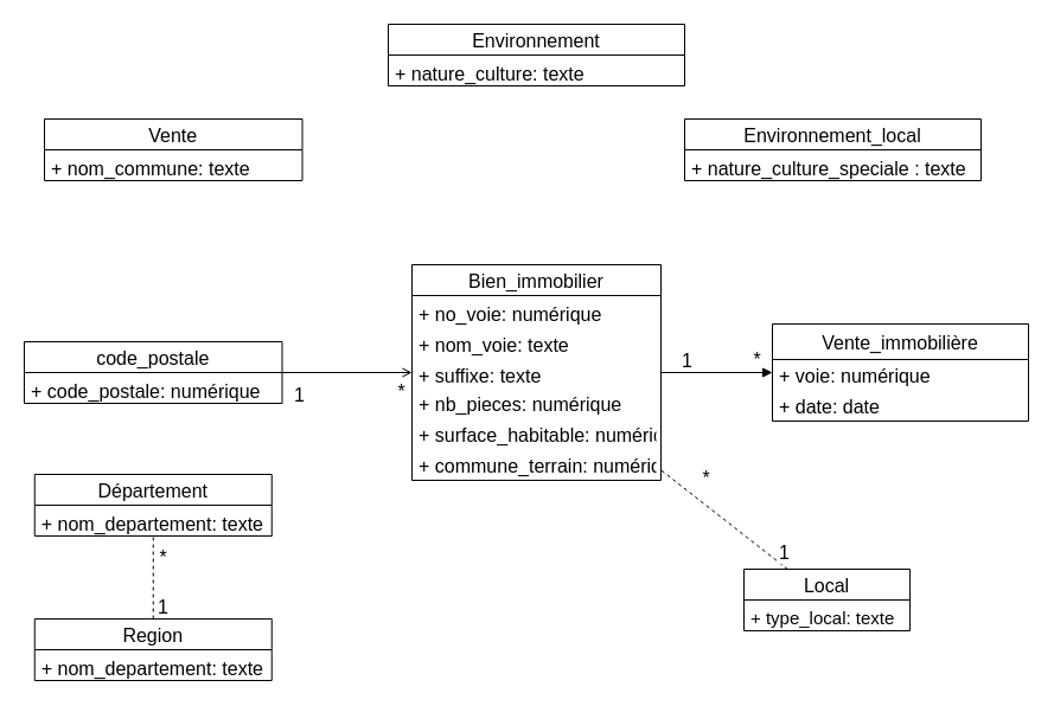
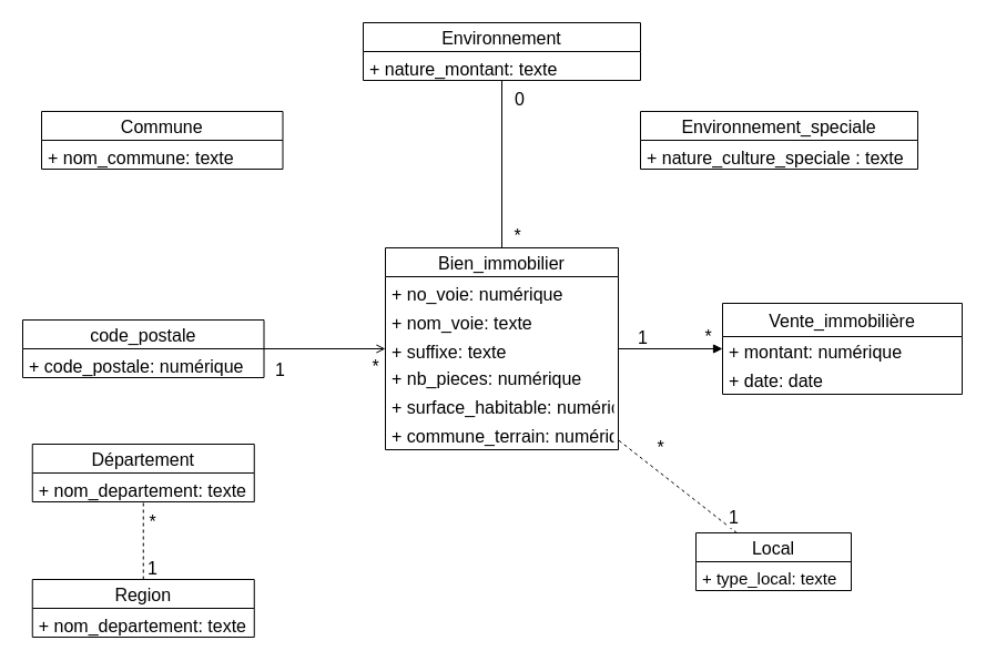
  <mxCell id="0" />
  <mxCell id="1" parent="0" />
  <mxCell id="2" value="Bien_immobilier" style="swimlane;fontStyle=0;childLayout=stackLayout;horizontal=1;startSize=26;fillColor=none;horizontalStack=0;resizeParent=1;resizeParentMax=0;resizeLast=0;collapsible=1;marginBottom=0;fontSize=16;" parent="1" vertex="1"><mxGeometry x="347" y="223" width="210" height="182" as="geometry" /></mxCell>
  <mxCell id="3" value="+ no_voie: numérique" style="text;strokeColor=none;fillColor=none;align=left;verticalAlign=top;spacingLeft=4;spacingRight=4;overflow=hidden;rotatable=0;points=[[0,0.5],[1,0.5]];portConstraint=eastwest;fontSize=16;" parent="2" vertex="1"><mxGeometry y="26" width="210" height="26" as="geometry" /></mxCell>
  <mxCell id="4" value="+ nom_voie: texte" style="text;strokeColor=none;fillColor=none;align=left;verticalAlign=top;spacingLeft=4;spacingRight=4;overflow=hidden;rotatable=0;points=[[0,0.5],[1,0.5]];portConstraint=eastwest;fontSize=16;" parent="2" vertex="1"><mxGeometry y="52" width="210" height="26" as="geometry" /></mxCell>
  <mxCell id="5" value="+ suffixe: texte" style="text;strokeColor=none;fillColor=none;align=left;verticalAlign=top;spacingLeft=4;spacingRight=4;overflow=hidden;rotatable=0;points=[[0,0.5],[1,0.5]];portConstraint=eastwest;fontSize=16;" parent="2" vertex="1"><mxGeometry y="78" width="210" height="26" as="geometry" /></mxCell>
  <mxCell id="6" value="+ nb_pieces: numérique" style="text;strokeColor=none;fillColor=none;align=left;verticalAlign=middle;spacingLeft=4;spacingRight=4;overflow=hidden;rotatable=0;points=[[0,0.5],[1,0.5]];portConstraint=eastwest;fontSize=16;horizontal=1;" parent="2" vertex="1"><mxGeometry y="104" width="210" height="26" as="geometry" /></mxCell>
  <mxCell id="7" value="+ surface_habitable: numérique" style="text;strokeColor=none;fillColor=none;align=left;verticalAlign=middle;spacingLeft=4;spacingRight=4;overflow=hidden;rotatable=0;points=[[0,0.5],[1,0.5]];portConstraint=eastwest;fontSize=16;horizontal=1;" parent="2" vertex="1"><mxGeometry y="130" width="210" height="26" as="geometry" /></mxCell>
  <mxCell id="8" value="+ commune_terrain: numérique" style="text;strokeColor=none;fillColor=none;align=left;verticalAlign=middle;spacingLeft=4;spacingRight=4;overflow=hidden;rotatable=0;points=[[0,0.5],[1,0.5]];portConstraint=eastwest;fontSize=16;horizontal=1;" parent="2" vertex="1"><mxGeometry y="156" width="210" height="26" as="geometry" /></mxCell>
  <mxCell id="9" value="Vente_immobilière" style="swimlane;fontStyle=0;childLayout=stackLayout;horizontal=1;startSize=30;fillColor=none;horizontalStack=0;resizeParent=1;resizeParentMax=0;resizeLast=0;collapsible=1;marginBottom=0;fontSize=16;verticalAlign=middle;align=center;" parent="1" vertex="1"><mxGeometry x="651" y="273" width="216" height="82" as="geometry" /></mxCell>
- <mxCell id="10" value="+ voie: numérique" style="text;strokeColor=none;fillColor=none;align=left;verticalAlign=middle;spacingLeft=4;spacingRight=4;overflow=hidden;rotatable=0;points=[[0,0.5],[1,0.5]];portConstraint=eastwest;fontSize=16;horizontal=1;" parent="9" vertex="1"><mxGeometry y="30" width="216" height="26" as="geometry" /></mxCell>
+ <mxCell id="10" value="+ montant: numérique" style="text;strokeColor=none;fillColor=none;align=left;verticalAlign=middle;spacingLeft=4;spacingRight=4;overflow=hidden;rotatable=0;points=[[0,0.5],[1,0.5]];portConstraint=eastwest;fontSize=16;horizontal=1;" parent="9" vertex="1"><mxGeometry y="30" width="216" height="26" as="geometry" /></mxCell>
  <mxCell id="11" value="+ date: date" style="text;strokeColor=none;fillColor=none;align=left;verticalAlign=middle;spacingLeft=4;spacingRight=4;overflow=hidden;rotatable=0;points=[[0,0.5],[1,0.5]];portConstraint=eastwest;fontSize=16;horizontal=1;" parent="9" vertex="1"><mxGeometry y="56" width="216" height="26" as="geometry" /></mxCell>
  <mxCell id="12" value="Local" style="swimlane;fontStyle=0;childLayout=stackLayout;horizontal=1;startSize=26;fillColor=none;horizontalStack=0;resizeParent=1;resizeParentMax=0;resizeLast=0;collapsible=1;marginBottom=0;fontSize=16;" parent="1" vertex="1"><mxGeometry x="627" y="480" width="140" height="52" as="geometry" /></mxCell>
  <mxCell id="13" value="+ type_local: texte" style="text;strokeColor=none;fillColor=none;align=left;verticalAlign=top;spacingLeft=4;spacingRight=4;overflow=hidden;rotatable=0;points=[[0,0.5],[1,0.5]];portConstraint=eastwest;fontSize=15;" parent="12" vertex="1"><mxGeometry y="26" width="140" height="26" as="geometry" /></mxCell>
- <mxCell id="14" value="Environnement_local" style="swimlane;fontStyle=0;childLayout=stackLayout;horizontal=1;startSize=26;fillColor=none;horizontalStack=0;resizeParent=1;resizeParentMax=0;resizeLast=0;collapsible=1;marginBottom=0;fontSize=16;" parent="1" vertex="1"><mxGeometry x="577" y="100" width="250" height="52" as="geometry" /></mxCell>
+ <mxCell id="14" value="Environnement_speciale" style="swimlane;fontStyle=0;childLayout=stackLayout;horizontal=1;startSize=26;fillColor=none;horizontalStack=0;resizeParent=1;resizeParentMax=0;resizeLast=0;collapsible=1;marginBottom=0;fontSize=16;" parent="1" vertex="1"><mxGeometry x="577" y="100" width="250" height="52" as="geometry" /></mxCell>
  <mxCell id="15" value="+ nature_culture_speciale : texte" style="text;strokeColor=none;fillColor=none;align=left;verticalAlign=top;spacingLeft=4;spacingRight=4;overflow=hidden;rotatable=0;points=[[0,0.5],[1,0.5]];portConstraint=eastwest;fontSize=16;" parent="14" vertex="1"><mxGeometry y="26" width="250" height="26" as="geometry" /></mxCell>
- <mxCell id="16" value="Vente" style="swimlane;fontStyle=0;childLayout=stackLayout;horizontal=1;startSize=26;fillColor=none;horizontalStack=0;resizeParent=1;resizeParentMax=0;resizeLast=0;collapsible=1;marginBottom=0;fontSize=16;" parent="1" vertex="1"><mxGeometry x="37" y="100" width="217.5" height="52" as="geometry" /></mxCell>
+ <mxCell id="16" value="Commune" style="swimlane;fontStyle=0;childLayout=stackLayout;horizontal=1;startSize=26;fillColor=none;horizontalStack=0;resizeParent=1;resizeParentMax=0;resizeLast=0;collapsible=1;marginBottom=0;fontSize=16;" parent="1" vertex="1"><mxGeometry x="37" y="100" width="217.5" height="52" as="geometry" /></mxCell>
  <mxCell id="17" value="+ nom_commune: texte" style="text;strokeColor=none;fillColor=none;align=left;verticalAlign=top;spacingLeft=4;spacingRight=4;overflow=hidden;rotatable=0;points=[[0,0.5],[1,0.5]];portConstraint=eastwest;fontSize=16;" parent="16" vertex="1"><mxGeometry y="26" width="217.5" height="26" as="geometry" /></mxCell>
  <mxCell id="18" value="Département" style="swimlane;fontStyle=0;childLayout=stackLayout;horizontal=1;startSize=26;fillColor=none;horizontalStack=0;resizeParent=1;resizeParentMax=0;resizeLast=0;collapsible=1;marginBottom=0;fontSize=16;" parent="1" vertex="1"><mxGeometry x="28.75" y="400" width="200" height="52" as="geometry" /></mxCell>
  <mxCell id="19" value="+ nom_departement: texte" style="text;strokeColor=none;fillColor=none;align=left;verticalAlign=top;spacingLeft=4;spacingRight=4;overflow=hidden;rotatable=0;points=[[0,0.5],[1,0.5]];portConstraint=eastwest;fontSize=16;" parent="18" vertex="1"><mxGeometry y="26" width="200" height="26" as="geometry" /></mxCell>
  <mxCell id="20" value="Environnement" style="swimlane;fontStyle=0;childLayout=stackLayout;horizontal=1;startSize=26;fillColor=none;horizontalStack=0;resizeParent=1;resizeParentMax=0;resizeLast=0;collapsible=1;marginBottom=0;fontSize=16;" parent="1" vertex="1"><mxGeometry x="327" y="20" width="250" height="52" as="geometry" /></mxCell>
- <mxCell id="21" value="+ nature_culture: texte" style="text;strokeColor=none;fillColor=none;align=left;verticalAlign=top;spacingLeft=4;spacingRight=4;overflow=hidden;rotatable=0;points=[[0,0.5],[1,0.5]];portConstraint=eastwest;fontSize=16;" parent="20" vertex="1"><mxGeometry y="26" width="250" height="26" as="geometry" /></mxCell>
+ <mxCell id="21" value="+ nature_montant: texte" style="text;strokeColor=none;fillColor=none;align=left;verticalAlign=top;spacingLeft=4;spacingRight=4;overflow=hidden;rotatable=0;points=[[0,0.5],[1,0.5]];portConstraint=eastwest;fontSize=16;" parent="20" vertex="1"><mxGeometry y="26" width="250" height="26" as="geometry" /></mxCell>
  <mxCell id="22" value="code_postale" style="swimlane;fontStyle=0;childLayout=stackLayout;horizontal=1;startSize=26;fillColor=none;horizontalStack=0;resizeParent=1;resizeParentMax=0;resizeLast=0;collapsible=1;marginBottom=0;fontSize=16;" parent="1" vertex="1"><mxGeometry x="20" y="288" width="217.5" height="52" as="geometry" /></mxCell>
  <mxCell id="23" value="+ code_postale: numérique" style="text;strokeColor=none;fillColor=none;align=left;verticalAlign=top;spacingLeft=4;spacingRight=4;overflow=hidden;rotatable=0;points=[[0,0.5],[1,0.5]];portConstraint=eastwest;fontSize=16;" parent="22" vertex="1"><mxGeometry y="26" width="217.5" height="26" as="geometry" /></mxCell>
  <mxCell id="24" value="" style="endArrow=open;html=1;rounded=0;" parent="1" source="22" target="2" edge="1"><mxGeometry width="50" height="50" relative="1" as="geometry"><mxPoint x="497" y="360" as="sourcePoint" /><mxPoint x="547" y="310" as="targetPoint" /></mxGeometry></mxCell>
  <mxCell id="25" value="*" style="edgeLabel;html=1;align=center;verticalAlign=middle;resizable=0;points=[];fontSize=16;" parent="24" vertex="1" connectable="0"><mxGeometry x="0.68" y="-2" relative="1" as="geometry"><mxPoint x="8" y="13" as="offset" /></mxGeometry></mxCell>
  <mxCell id="26" value="1" style="edgeLabel;html=1;align=center;verticalAlign=middle;resizable=0;points=[];fontSize=16;" parent="24" vertex="1" connectable="0"><mxGeometry x="-0.75" y="2" relative="1" as="geometry"><mxPoint y="20" as="offset" /></mxGeometry></mxCell>
+ <mxCell id="27" value="" style="endArrow=none;html=1;rounded=0;" parent="1" source="2" target="20" edge="1"><mxGeometry width="50" height="50" relative="1" as="geometry"><mxPoint x="497" y="360" as="sourcePoint" /><mxPoint x="547" y="310" as="targetPoint" /></mxGeometry></mxCell>
+ <mxCell id="28" value="0" style="edgeLabel;html=1;align=center;verticalAlign=middle;resizable=0;points=[];fontSize=16;" parent="27" vertex="1" connectable="0"><mxGeometry x="0.705" y="2" relative="1" as="geometry"><mxPoint x="17" y="-6" as="offset" /></mxGeometry></mxCell>
+ <mxCell id="29" value="*" style="edgeLabel;html=1;align=center;verticalAlign=middle;resizable=0;points=[];fontSize=16;" parent="27" vertex="1" connectable="0"><mxGeometry x="-0.711" relative="1" as="geometry"><mxPoint x="13" y="10" as="offset" /></mxGeometry></mxCell>
  <mxCell id="30" value="" style="endArrow=none;html=1;rounded=0;dashed=1;" parent="1" source="12" target="2" edge="1"><mxGeometry width="50" height="50" relative="1" as="geometry"><mxPoint x="497" y="360" as="sourcePoint" /><mxPoint x="547" y="310" as="targetPoint" /></mxGeometry></mxCell>
  <mxCell id="31" value="*" style="edgeLabel;html=1;align=center;verticalAlign=middle;resizable=0;points=[];fontSize=16;" parent="30" vertex="1" connectable="0"><mxGeometry x="0.488" y="-1" relative="1" as="geometry"><mxPoint x="10" y="-14" as="offset" /></mxGeometry></mxCell>
  <mxCell id="32" value="1" style="edgeLabel;html=1;align=center;verticalAlign=middle;resizable=0;points=[];fontSize=16;" parent="30" vertex="1" connectable="0"><mxGeometry x="-0.663" y="-1" relative="1" as="geometry"><mxPoint x="14" as="offset" /></mxGeometry></mxCell>
  <mxCell id="33" value="" style="endArrow=block;html=1;rounded=0;" parent="1" source="2" target="9" edge="1"><mxGeometry width="50" height="50" relative="1" as="geometry"><mxPoint x="497" y="360" as="sourcePoint" /><mxPoint x="547" y="310" as="targetPoint" /></mxGeometry></mxCell>
  <mxCell id="34" value="1" style="edgeLabel;html=1;align=center;verticalAlign=middle;resizable=0;points=[];fontSize=16;" parent="33" vertex="1" connectable="0"><mxGeometry x="-0.685" relative="1" as="geometry"><mxPoint x="6" y="-11" as="offset" /></mxGeometry></mxCell>
  <mxCell id="35" value="*" style="edgeLabel;html=1;align=center;verticalAlign=middle;resizable=0;points=[];fontSize=16;" parent="33" vertex="1" connectable="0"><mxGeometry x="0.618" relative="1" as="geometry"><mxPoint x="4" y="-12" as="offset" /></mxGeometry></mxCell>
  <mxCell id="36" value="Region" style="swimlane;fontStyle=0;childLayout=stackLayout;horizontal=1;startSize=26;fillColor=none;horizontalStack=0;resizeParent=1;resizeParentMax=0;resizeLast=0;collapsible=1;marginBottom=0;fontSize=16;" parent="1" vertex="1"><mxGeometry x="28.75" y="522" width="200" height="52" as="geometry" /></mxCell>
  <mxCell id="37" value="+ nom_departement: texte" style="text;strokeColor=none;fillColor=none;align=left;verticalAlign=top;spacingLeft=4;spacingRight=4;overflow=hidden;rotatable=0;points=[[0,0.5],[1,0.5]];portConstraint=eastwest;fontSize=16;" parent="36" vertex="1"><mxGeometry y="26" width="200" height="26" as="geometry" /></mxCell>
  <mxCell id="38" value="" style="endArrow=none;html=1;rounded=0;fontSize=16;dashed=1;" parent="1" source="36" target="18" edge="1"><mxGeometry width="50" height="50" relative="1" as="geometry"><mxPoint x="367" y="450" as="sourcePoint" /><mxPoint x="417" y="400" as="targetPoint" /></mxGeometry></mxCell>
  <mxCell id="39" value="*" style="edgeLabel;html=1;align=center;verticalAlign=middle;resizable=0;points=[];fontSize=16;" parent="38" vertex="1" connectable="0"><mxGeometry x="0.514" relative="1" as="geometry"><mxPoint x="8" as="offset" /></mxGeometry></mxCell>
  <mxCell id="40" value="1" style="edgeLabel;html=1;align=center;verticalAlign=middle;resizable=0;points=[];fontSize=16;" parent="38" vertex="1" connectable="0"><mxGeometry x="-0.678" relative="1" as="geometry"><mxPoint x="8" as="offset" /></mxGeometry></mxCell>
